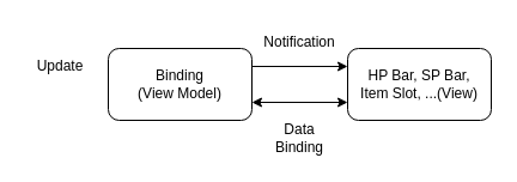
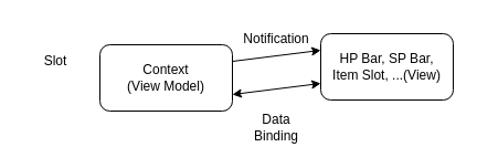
  <mxCell id="0" />
  <mxCell id="1" parent="0" />
- <mxCell id="2" value="Binding&lt;br&gt;(View Model)" style="rounded=1;whiteSpace=wrap;html=1;" vertex="1" parent="1"><mxGeometry x="90" y="40" width="120" height="60" as="geometry" /></mxCell>
- <mxCell id="3" value="HP Bar, SP Bar, &lt;br&gt;Item Slot, ...(View)" style="rounded=1;whiteSpace=wrap;html=1;" vertex="1" parent="1"><mxGeometry x="290" y="40" width="120" height="60" as="geometry" /></mxCell>
+ <mxCell id="2" value="Context&lt;br&gt;(View Model)" style="rounded=1;whiteSpace=wrap;html=1;" vertex="1" parent="1"><mxGeometry x="90" y="40" width="120" height="60" as="geometry" /></mxCell>
+ <mxCell id="3" value="HP Bar, SP Bar, &lt;br&gt;Item Slot, ...(View)" style="rounded=1;whiteSpace=wrap;html=1;" vertex="1" parent="1"><mxGeometry x="290" y="30" width="120" height="60" as="geometry" /></mxCell>
  <mxCell id="4" value="" style="endArrow=classic;startArrow=classic;html=1;rounded=0;exitX=1;exitY=0.75;exitDx=0;exitDy=0;entryX=0;entryY=0.75;entryDx=0;entryDy=0;" edge="1" parent="1" source="2" target="3"><mxGeometry width="50" height="50" relative="1" as="geometry"><mxPoint x="130" y="100" as="sourcePoint" /><mxPoint x="180" y="50" as="targetPoint" /></mxGeometry></mxCell>
  <mxCell id="5" value="Data Binding" style="text;html=1;strokeColor=none;fillColor=none;align=center;verticalAlign=middle;whiteSpace=wrap;rounded=0;" vertex="1" parent="1"><mxGeometry x="220" y="100" width="60" height="30" as="geometry" /></mxCell>
  <mxCell id="6" value="" style="endArrow=classic;html=1;rounded=0;exitX=1;exitY=0.25;exitDx=0;exitDy=0;entryX=0;entryY=0.25;entryDx=0;entryDy=0;" edge="1" parent="1" source="2" target="3"><mxGeometry width="50" height="50" relative="1" as="geometry"><mxPoint x="130" y="90" as="sourcePoint" /><mxPoint x="180" y="40" as="targetPoint" /></mxGeometry></mxCell>
  <mxCell id="7" value="Notification" style="text;html=1;strokeColor=none;fillColor=none;align=center;verticalAlign=middle;whiteSpace=wrap;rounded=0;" vertex="1" parent="1"><mxGeometry x="220" y="20" width="60" height="30" as="geometry" /></mxCell>
- <mxCell id="8" value="Update" style="text;html=1;strokeColor=none;fillColor=none;align=center;verticalAlign=middle;whiteSpace=wrap;rounded=0;" vertex="1" parent="1"><mxGeometry x="20" y="40" width="60" height="30" as="geometry" /></mxCell>
+ <mxCell id="8" value="Slot" style="text;html=1;strokeColor=none;fillColor=none;align=center;verticalAlign=middle;whiteSpace=wrap;rounded=0;" vertex="1" parent="1"><mxGeometry x="20" y="40" width="60" height="30" as="geometry" /></mxCell>
